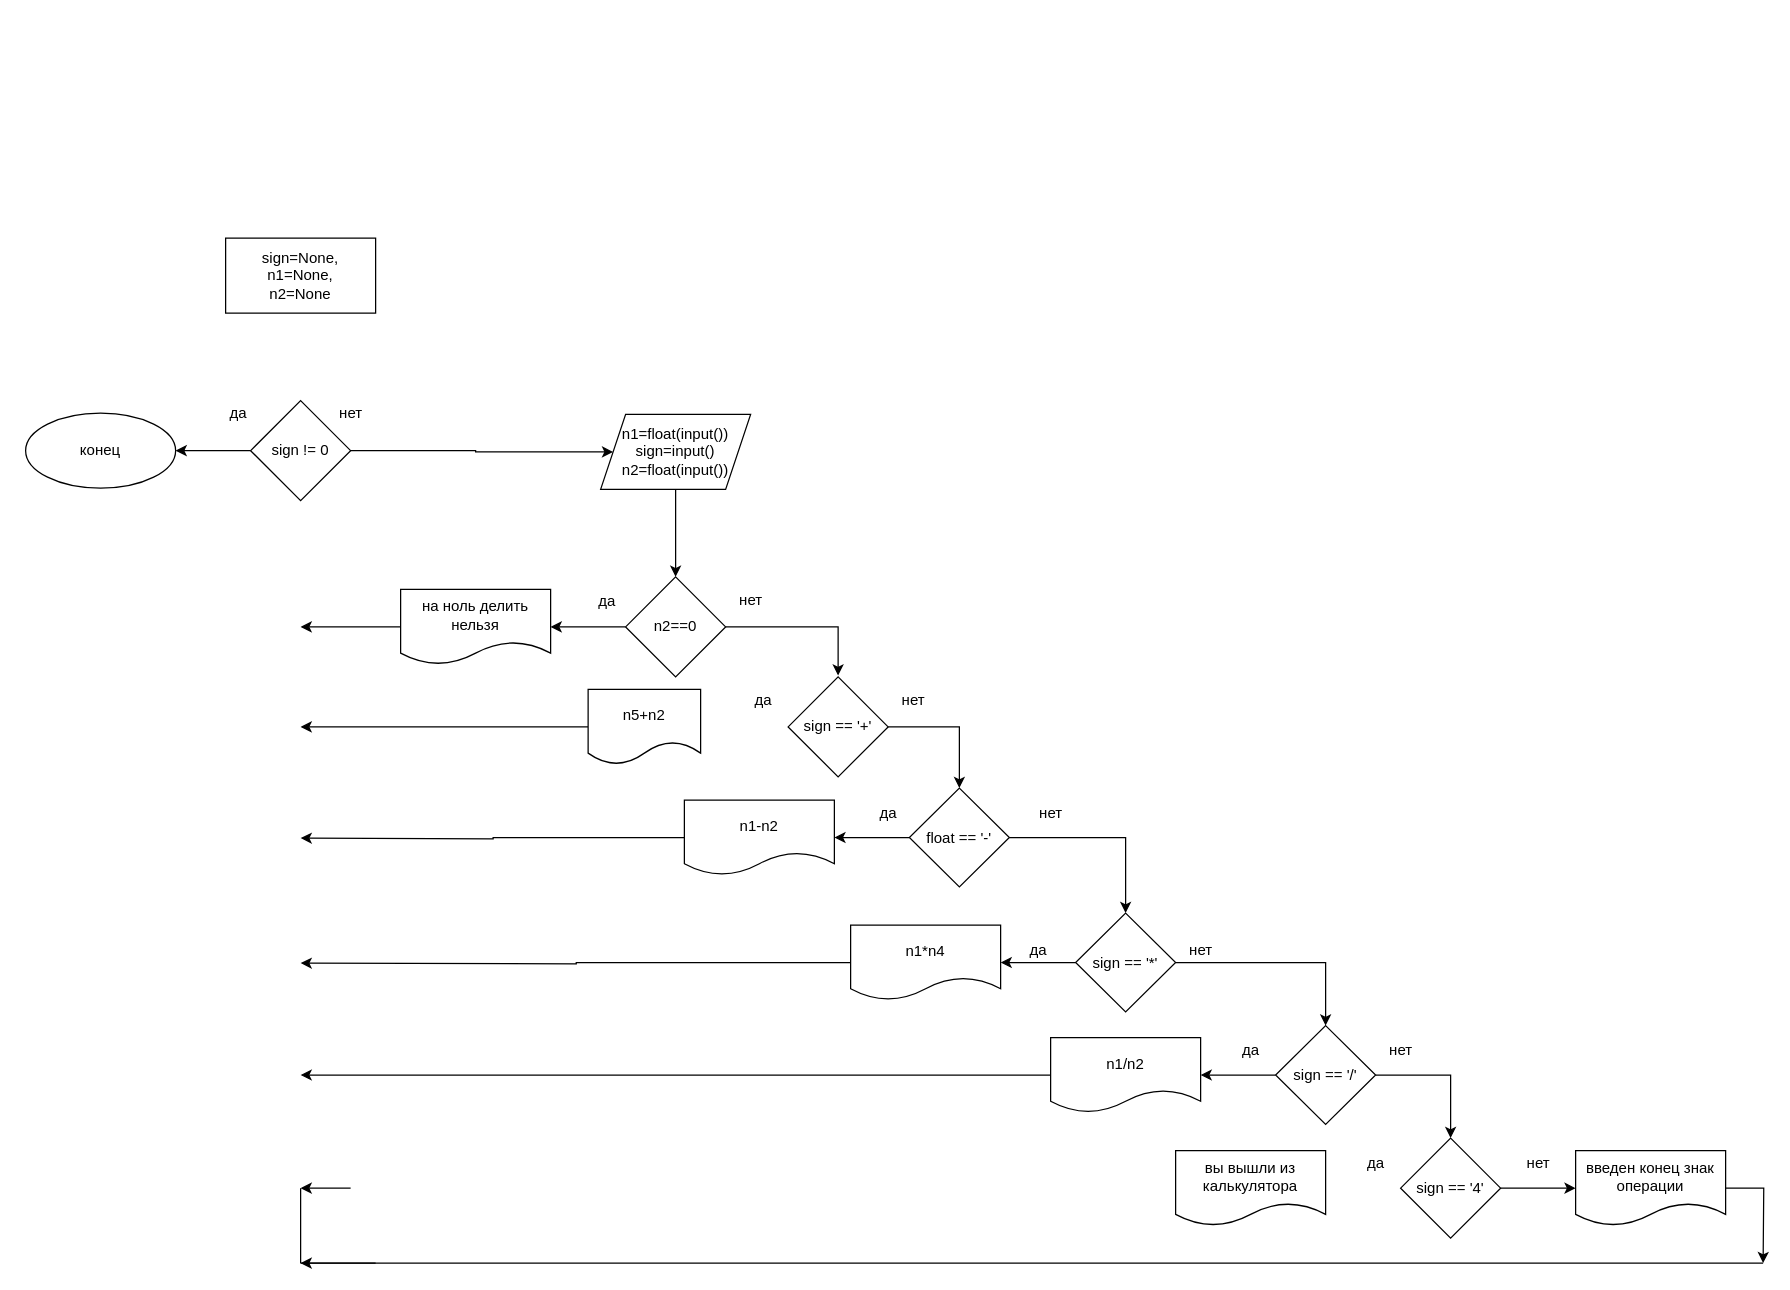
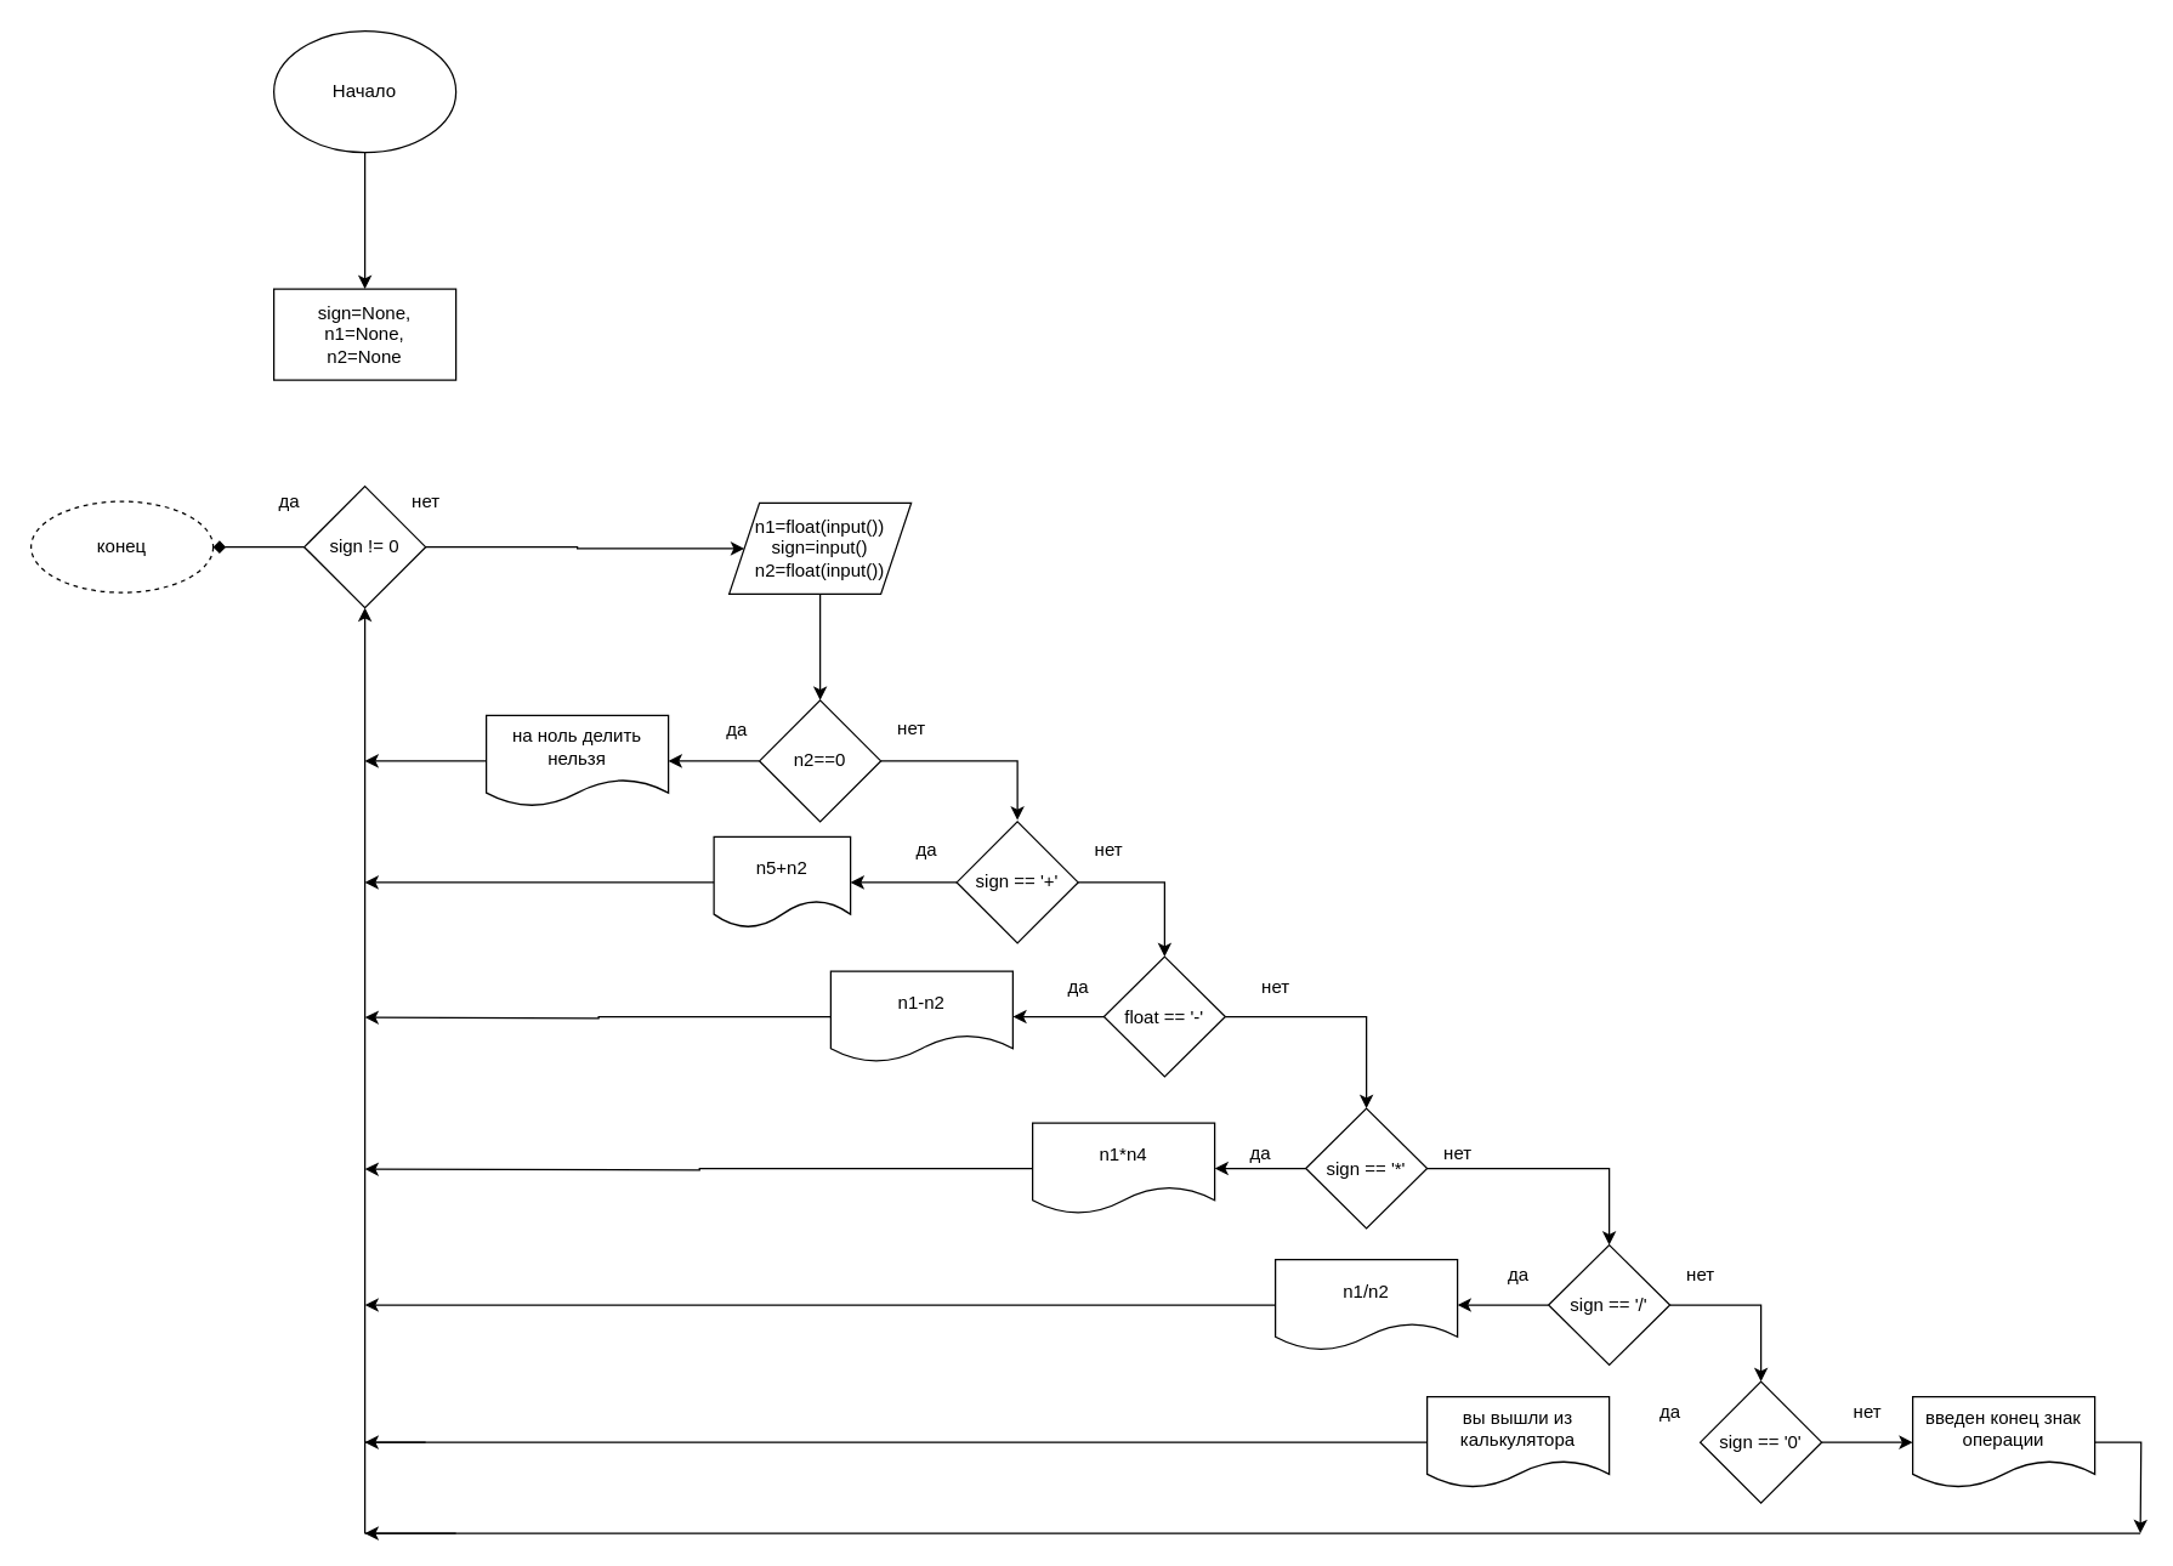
  <mxCell id="0" />
  <mxCell id="1" parent="0" />
+ <mxCell id="2" value="" style="edgeStyle=orthogonalEdgeStyle;rounded=0;orthogonalLoop=1;jettySize=auto;html=1;" edge="1" parent="1" source="3" target="4"><mxGeometry relative="1" as="geometry" /></mxCell>
+ <mxCell id="3" value="Начало" style="ellipse;whiteSpace=wrap;html=1;" vertex="1" parent="1"><mxGeometry x="180" y="20" width="120" height="80" as="geometry" /></mxCell>
  <mxCell id="4" value="sign=None,&lt;br&gt;n1=None,&lt;br&gt;n2=None" style="whiteSpace=wrap;html=1;" vertex="1" parent="1"><mxGeometry x="180" y="190" width="120" height="60" as="geometry" /></mxCell>
  <mxCell id="5" value="" style="edgeStyle=orthogonalEdgeStyle;rounded=0;orthogonalLoop=1;jettySize=auto;html=1;" edge="1" parent="1" source="7" target="9"><mxGeometry relative="1" as="geometry" /></mxCell>
- <mxCell id="6" value="" style="edgeStyle=orthogonalEdgeStyle;rounded=0;orthogonalLoop=1;jettySize=auto;html=1;" edge="1" parent="1" source="7" target="59"><mxGeometry relative="1" as="geometry" /></mxCell>
+ <mxCell id="6" value="" style="edgeStyle=orthogonalEdgeStyle;rounded=0;orthogonalLoop=1;jettySize=auto;html=1;endArrow=diamond;" edge="1" parent="1" source="7" target="59"><mxGeometry relative="1" as="geometry" /></mxCell>
  <mxCell id="7" value="sign != 0" style="rhombus;whiteSpace=wrap;html=1;" vertex="1" parent="1"><mxGeometry x="200" y="320" width="80" height="80" as="geometry" /></mxCell>
  <mxCell id="8" value="" style="edgeStyle=orthogonalEdgeStyle;rounded=0;orthogonalLoop=1;jettySize=auto;html=1;" edge="1" parent="1" source="9" target="12"><mxGeometry relative="1" as="geometry" /></mxCell>
  <mxCell id="9" value="n1=float(input())&lt;br&gt;sign=input()&lt;br&gt;n2=float(input())&lt;br&gt;" style="shape=parallelogram;perimeter=parallelogramPerimeter;whiteSpace=wrap;html=1;fixedSize=1;" vertex="1" parent="1"><mxGeometry x="480" y="331" width="120" height="60" as="geometry" /></mxCell>
  <mxCell id="10" value="" style="edgeStyle=orthogonalEdgeStyle;rounded=0;orthogonalLoop=1;jettySize=auto;html=1;" edge="1" parent="1" source="12" target="14"><mxGeometry relative="1" as="geometry" /></mxCell>
  <mxCell id="11" value="" style="edgeStyle=orthogonalEdgeStyle;rounded=0;orthogonalLoop=1;jettySize=auto;html=1;" edge="1" parent="1" source="12"><mxGeometry relative="1" as="geometry"><mxPoint x="670" y="540" as="targetPoint" /><Array as="points"><mxPoint x="670" y="501" /></Array></mxGeometry></mxCell>
  <mxCell id="12" value="n2==0" style="rhombus;whiteSpace=wrap;html=1;" vertex="1" parent="1"><mxGeometry x="500" y="461" width="80" height="80" as="geometry" /></mxCell>
  <mxCell id="13" style="edgeStyle=orthogonalEdgeStyle;rounded=0;orthogonalLoop=1;jettySize=auto;html=1;" edge="1" parent="1" source="14"><mxGeometry relative="1" as="geometry"><mxPoint x="240" y="501" as="targetPoint" /></mxGeometry></mxCell>
  <mxCell id="14" value="на ноль делить нельзя" style="shape=document;whiteSpace=wrap;html=1;boundedLbl=1;" vertex="1" parent="1"><mxGeometry x="320" y="471" width="120" height="60" as="geometry" /></mxCell>
  <mxCell id="15" value="" style="edgeStyle=orthogonalEdgeStyle;rounded=0;orthogonalLoop=1;jettySize=auto;html=1;" edge="1" parent="1" source="16" target="22"><mxGeometry relative="1" as="geometry" /></mxCell>
  <mxCell id="16" value="sign == '+'" style="rhombus;whiteSpace=wrap;html=1;" vertex="1" parent="1"><mxGeometry x="630" y="541" width="80" height="80" as="geometry" /></mxCell>
+ <mxCell id="17" value="" style="endArrow=classic;html=1;rounded=0;exitX=0;exitY=0.5;exitDx=0;exitDy=0;" edge="1" parent="1" source="16" target="19"><mxGeometry width="50" height="50" relative="1" as="geometry"><mxPoint x="370" y="770" as="sourcePoint" /><mxPoint x="580" y="570" as="targetPoint" /></mxGeometry></mxCell>
  <mxCell id="18" style="edgeStyle=orthogonalEdgeStyle;rounded=0;orthogonalLoop=1;jettySize=auto;html=1;" edge="1" parent="1" source="19"><mxGeometry relative="1" as="geometry"><mxPoint x="240" y="581" as="targetPoint" /></mxGeometry></mxCell>
  <mxCell id="19" value="n5+n2" style="shape=document;whiteSpace=wrap;html=1;boundedLbl=1;" vertex="1" parent="1"><mxGeometry x="470" y="551" width="90" height="60" as="geometry" /></mxCell>
  <mxCell id="20" value="" style="edgeStyle=orthogonalEdgeStyle;rounded=0;orthogonalLoop=1;jettySize=auto;html=1;" edge="1" parent="1" source="22" target="24"><mxGeometry relative="1" as="geometry" /></mxCell>
  <mxCell id="21" value="" style="edgeStyle=orthogonalEdgeStyle;rounded=0;orthogonalLoop=1;jettySize=auto;html=1;" edge="1" parent="1" source="22" target="27"><mxGeometry relative="1" as="geometry" /></mxCell>
  <mxCell id="22" value="float == '-'" style="rhombus;whiteSpace=wrap;html=1;" vertex="1" parent="1"><mxGeometry x="727" y="630" width="80" height="79" as="geometry" /></mxCell>
  <mxCell id="23" style="edgeStyle=orthogonalEdgeStyle;rounded=0;orthogonalLoop=1;jettySize=auto;html=1;exitX=0;exitY=0.5;exitDx=0;exitDy=0;" edge="1" parent="1" source="24"><mxGeometry relative="1" as="geometry"><mxPoint x="240" y="670" as="targetPoint" /></mxGeometry></mxCell>
  <mxCell id="24" value="n1-n2" style="shape=document;whiteSpace=wrap;html=1;boundedLbl=1;" vertex="1" parent="1"><mxGeometry x="547" y="639.5" width="120" height="60" as="geometry" /></mxCell>
  <mxCell id="25" value="" style="edgeStyle=orthogonalEdgeStyle;rounded=0;orthogonalLoop=1;jettySize=auto;html=1;" edge="1" parent="1" source="27" target="29"><mxGeometry relative="1" as="geometry" /></mxCell>
  <mxCell id="26" value="" style="edgeStyle=orthogonalEdgeStyle;rounded=0;orthogonalLoop=1;jettySize=auto;html=1;" edge="1" parent="1" source="27" target="32"><mxGeometry relative="1" as="geometry" /></mxCell>
  <mxCell id="27" value="sign == '*'" style="rhombus;whiteSpace=wrap;html=1;" vertex="1" parent="1"><mxGeometry x="860" y="730" width="80" height="79" as="geometry" /></mxCell>
  <mxCell id="28" style="edgeStyle=orthogonalEdgeStyle;rounded=0;orthogonalLoop=1;jettySize=auto;html=1;exitX=0;exitY=0.5;exitDx=0;exitDy=0;" edge="1" parent="1" source="29"><mxGeometry relative="1" as="geometry"><mxPoint x="240" y="770" as="targetPoint" /></mxGeometry></mxCell>
  <mxCell id="29" value="n1*n4" style="shape=document;whiteSpace=wrap;html=1;boundedLbl=1;" vertex="1" parent="1"><mxGeometry x="680" y="739.5" width="120" height="60" as="geometry" /></mxCell>
  <mxCell id="30" value="" style="edgeStyle=orthogonalEdgeStyle;rounded=0;orthogonalLoop=1;jettySize=auto;html=1;" edge="1" parent="1" source="32" target="34"><mxGeometry relative="1" as="geometry" /></mxCell>
  <mxCell id="31" value="" style="edgeStyle=orthogonalEdgeStyle;rounded=0;orthogonalLoop=1;jettySize=auto;html=1;" edge="1" parent="1" source="32" target="36"><mxGeometry relative="1" as="geometry" /></mxCell>
  <mxCell id="32" value="sign == '/'" style="rhombus;whiteSpace=wrap;html=1;" vertex="1" parent="1"><mxGeometry x="1020" y="820" width="80" height="79" as="geometry" /></mxCell>
  <mxCell id="33" style="edgeStyle=orthogonalEdgeStyle;rounded=0;orthogonalLoop=1;jettySize=auto;html=1;" edge="1" parent="1" source="34"><mxGeometry relative="1" as="geometry"><mxPoint x="240" y="859.5" as="targetPoint" /></mxGeometry></mxCell>
  <mxCell id="34" value="n1/n2" style="shape=document;whiteSpace=wrap;html=1;boundedLbl=1;" vertex="1" parent="1"><mxGeometry x="840" y="829.5" width="120" height="60" as="geometry" /></mxCell>
  <mxCell id="35" value="" style="edgeStyle=orthogonalEdgeStyle;rounded=0;orthogonalLoop=1;jettySize=auto;html=1;" edge="1" parent="1" source="36" target="40"><mxGeometry relative="1" as="geometry" /></mxCell>
- <mxCell id="36" value="sign == '4'" style="rhombus;whiteSpace=wrap;html=1;" vertex="1" parent="1"><mxGeometry x="1120" y="910" width="80" height="80" as="geometry" /></mxCell>
+ <mxCell id="36" value="sign == '0'" style="rhombus;whiteSpace=wrap;html=1;" vertex="1" parent="1"><mxGeometry x="1120" y="910" width="80" height="80" as="geometry" /></mxCell>
+ <mxCell id="37" style="edgeStyle=orthogonalEdgeStyle;rounded=0;orthogonalLoop=1;jettySize=auto;html=1;entryX=0.5;entryY=1;entryDx=0;entryDy=0;" edge="1" parent="1" source="38" target="7"><mxGeometry relative="1" as="geometry" /></mxCell>
  <mxCell id="38" value="вы вышли из калькулятора" style="shape=document;whiteSpace=wrap;html=1;boundedLbl=1;" vertex="1" parent="1"><mxGeometry x="940" y="920" width="120" height="60" as="geometry" /></mxCell>
  <mxCell id="39" style="edgeStyle=orthogonalEdgeStyle;rounded=0;orthogonalLoop=1;jettySize=auto;html=1;" edge="1" parent="1" source="40"><mxGeometry relative="1" as="geometry"><mxPoint x="1410" y="1010" as="targetPoint" /></mxGeometry></mxCell>
  <mxCell id="40" value="введен конец знак операции" style="shape=document;whiteSpace=wrap;html=1;boundedLbl=1;" vertex="1" parent="1"><mxGeometry x="1260" y="920" width="120" height="60" as="geometry" /></mxCell>
  <mxCell id="41" value="" style="endArrow=none;html=1;rounded=0;" edge="1" parent="1"><mxGeometry width="50" height="50" relative="1" as="geometry"><mxPoint x="240" y="1010" as="sourcePoint" /><mxPoint x="1410" y="1010" as="targetPoint" /></mxGeometry></mxCell>
  <mxCell id="42" value="" style="endArrow=none;html=1;rounded=0;" edge="1" parent="1"><mxGeometry width="50" height="50" relative="1" as="geometry"><mxPoint x="240" y="1010" as="sourcePoint" /><mxPoint x="240" y="950" as="targetPoint" /></mxGeometry></mxCell>
  <mxCell id="43" value="" style="endArrow=classic;html=1;rounded=0;" edge="1" parent="1"><mxGeometry width="50" height="50" relative="1" as="geometry"><mxPoint x="280" y="950" as="sourcePoint" /><mxPoint x="240" y="950" as="targetPoint" /></mxGeometry></mxCell>
  <mxCell id="44" value="" style="endArrow=classic;html=1;rounded=0;" edge="1" parent="1"><mxGeometry width="50" height="50" relative="1" as="geometry"><mxPoint x="300" y="1010" as="sourcePoint" /><mxPoint x="240" y="1010" as="targetPoint" /></mxGeometry></mxCell>
  <mxCell id="45" value="нет" style="text;html=1;align=center;verticalAlign=middle;resizable=0;points=[];autosize=1;strokeColor=none;fillColor=none;" vertex="1" parent="1"><mxGeometry x="265" y="320" width="30" height="20" as="geometry" /></mxCell>
  <mxCell id="46" value="да" style="text;html=1;align=center;verticalAlign=middle;resizable=0;points=[];autosize=1;strokeColor=none;fillColor=none;" vertex="1" parent="1"><mxGeometry x="175" y="320" width="30" height="20" as="geometry" /></mxCell>
  <mxCell id="47" value="да" style="text;html=1;align=center;verticalAlign=middle;resizable=0;points=[];autosize=1;strokeColor=none;fillColor=none;" vertex="1" parent="1"><mxGeometry x="470" y="471" width="30" height="20" as="geometry" /></mxCell>
  <mxCell id="48" value="нет" style="text;html=1;align=center;verticalAlign=middle;resizable=0;points=[];autosize=1;strokeColor=none;fillColor=none;" vertex="1" parent="1"><mxGeometry x="585" y="470" width="30" height="20" as="geometry" /></mxCell>
  <mxCell id="49" value="да" style="text;html=1;align=center;verticalAlign=middle;resizable=0;points=[];autosize=1;strokeColor=none;fillColor=none;" vertex="1" parent="1"><mxGeometry x="595" y="550" width="30" height="20" as="geometry" /></mxCell>
  <mxCell id="50" value="нет" style="text;html=1;align=center;verticalAlign=middle;resizable=0;points=[];autosize=1;strokeColor=none;fillColor=none;" vertex="1" parent="1"><mxGeometry x="715" y="550" width="30" height="20" as="geometry" /></mxCell>
  <mxCell id="51" value="да" style="text;html=1;align=center;verticalAlign=middle;resizable=0;points=[];autosize=1;strokeColor=none;fillColor=none;" vertex="1" parent="1"><mxGeometry x="695" y="640" width="30" height="20" as="geometry" /></mxCell>
  <mxCell id="52" value="нет" style="text;html=1;align=center;verticalAlign=middle;resizable=0;points=[];autosize=1;strokeColor=none;fillColor=none;" vertex="1" parent="1"><mxGeometry x="825" y="640" width="30" height="20" as="geometry" /></mxCell>
  <mxCell id="53" value="да" style="text;html=1;align=center;verticalAlign=middle;resizable=0;points=[];autosize=1;strokeColor=none;fillColor=none;" vertex="1" parent="1"><mxGeometry x="815" y="750" width="30" height="20" as="geometry" /></mxCell>
  <mxCell id="54" value="нет" style="text;html=1;align=center;verticalAlign=middle;resizable=0;points=[];autosize=1;strokeColor=none;fillColor=none;" vertex="1" parent="1"><mxGeometry x="945" y="750" width="30" height="20" as="geometry" /></mxCell>
  <mxCell id="55" value="да" style="text;html=1;align=center;verticalAlign=middle;resizable=0;points=[];autosize=1;strokeColor=none;fillColor=none;" vertex="1" parent="1"><mxGeometry x="985" y="830" width="30" height="20" as="geometry" /></mxCell>
  <mxCell id="56" value="нет" style="text;html=1;align=center;verticalAlign=middle;resizable=0;points=[];autosize=1;strokeColor=none;fillColor=none;" vertex="1" parent="1"><mxGeometry x="1105" y="830" width="30" height="20" as="geometry" /></mxCell>
  <mxCell id="57" value="да" style="text;html=1;align=center;verticalAlign=middle;resizable=0;points=[];autosize=1;strokeColor=none;fillColor=none;" vertex="1" parent="1"><mxGeometry x="1085" y="920" width="30" height="20" as="geometry" /></mxCell>
  <mxCell id="58" value="нет" style="text;html=1;align=center;verticalAlign=middle;resizable=0;points=[];autosize=1;strokeColor=none;fillColor=none;" vertex="1" parent="1"><mxGeometry x="1215" y="920" width="30" height="20" as="geometry" /></mxCell>
- <mxCell id="59" value="конец" style="ellipse;whiteSpace=wrap;html=1;" vertex="1" parent="1"><mxGeometry x="20" y="330" width="120" height="60" as="geometry" /></mxCell>
+ <mxCell id="59" value="конец" style="ellipse;whiteSpace=wrap;html=1;dashed=1;" vertex="1" parent="1"><mxGeometry x="20" y="330" width="120" height="60" as="geometry" /></mxCell>
